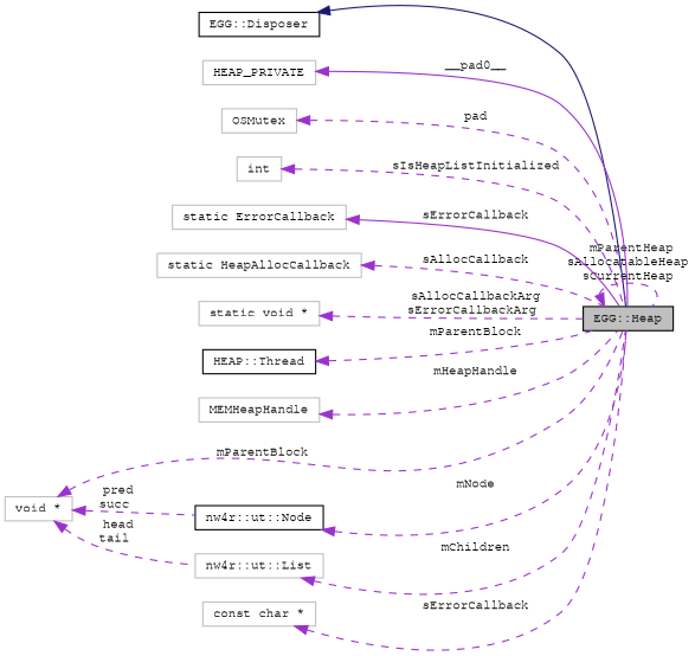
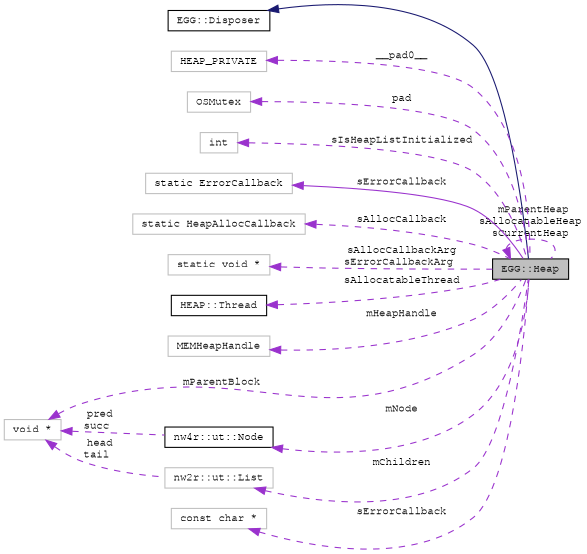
  digraph {
    rankdir=LR
    node [color=grey75 fillcolor=white fontname=FreeMono fontsize=10 shape=record style=filled]
    edge [color=darkorchid3 dir=back fontname=FreeMono fontsize=10 labelfontname=FreeMono labelfontsize=10 style=dashed]
    n1 [color=black fillcolor=grey75 fontcolor=black height=0.2 label="EGG::Heap" width=0.4]
    n2 [color=black height=0.2 label="EGG::Disposer" width=0.4]
    n3 [height=0.2 label=HEAP_PRIVATE width=0.4]
    n4 [height=0.2 label=OSMutex width=0.4]
    n5 [height=0.2 label=int width=0.4]
    n6 [height=0.2 label="static ErrorCallback" width=0.4]
    n7 [height=0.2 label="static HeapAllocCallback" width=0.4]
    n8 [height=0.2 label="static void *" width=0.4]
    n9 [color=black height=0.2 label="HEAP::Thread" width=0.4]
    n10 [height=0.2 label=MEMHeapHandle width=0.4]
    n11 [height=0.2 label="void *" width=0.4]
    n12 [color=black height=0.2 label="nw4r::ut::Node" width=0.4]
-   n13 [height=0.2 label="nw4r::ut::List" width=0.4]
+   n13 [height=0.2 label="nw2r::ut::List" width=0.4]
    n14 [height=0.2 label="const char *" width=0.4]
    n1 -> n1 [label=" mParentHeap\nsAllocatableHeap\nsCurrentHeap"]
    n2 -> n1 [color=midnightblue style=solid]
-   n3 -> n1 [label=" __pad0__" style=solid]
+   n3 -> n1 [label=" __pad0__"]
    n4 -> n1 [label=" pad"]
    n5 -> n1 [label=" sIsHeapListInitialized"]
    n6 -> n1 [label=" sErrorCallback" style=solid]
    n7 -> n1 [label=" sAllocCallback"]
    n8 -> n1 [label=" sAllocCallbackArg\nsErrorCallbackArg"]
-   n9 -> n1 [label=" mParentBlock"]
+   n9 -> n1 [label=" sAllocatableThread"]
    n10 -> n1 [label=" mHeapHandle"]
    n11 -> n1 [label=" mParentBlock"]
    n11 -> n12 [label=" pred\nsucc"]
    n11 -> n13 [label=" head\ntail"]
    n12 -> n1 [label=" mNode"]
    n13 -> n1 [label=" mChildren"]
    n14 -> n1 [label=" sErrorCallback"]
  }
